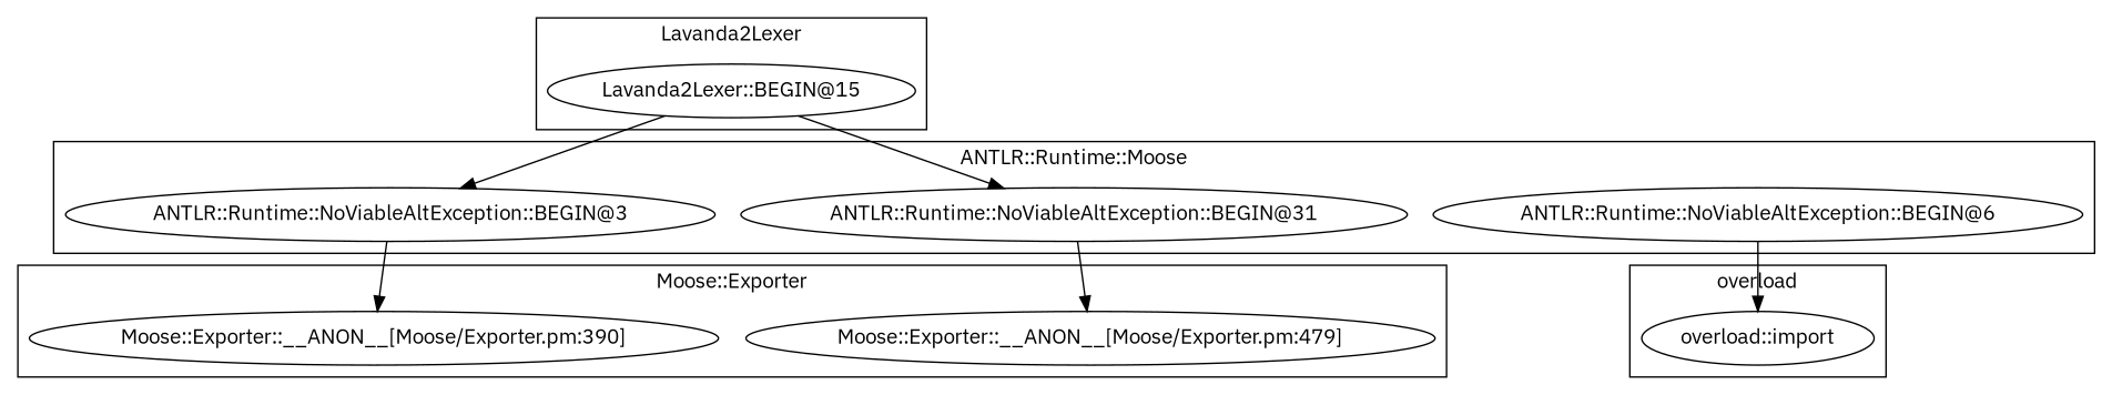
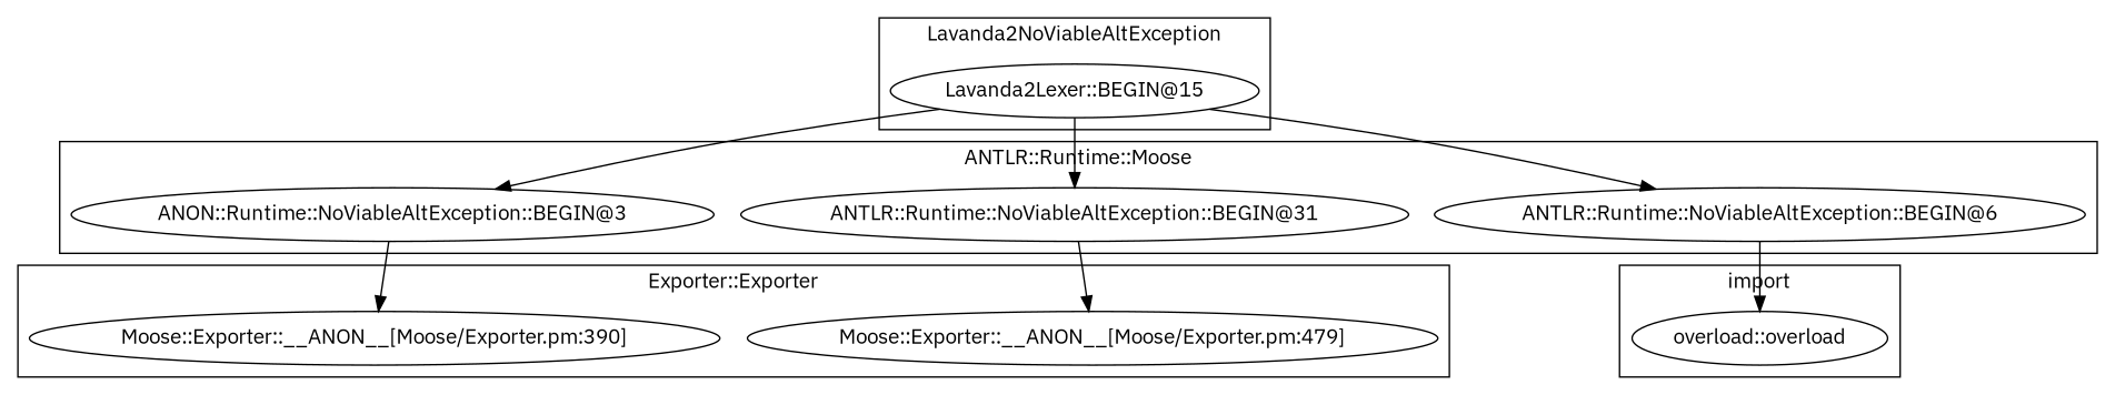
  digraph {
    fontname="IBM Plex Sans"
    node [fontname="IBM Plex Sans"]
    edge [fontname="IBM Plex Sans"]
-   "overload::import"
+   "overload::import" [label="overload::overload"]
    "Moose::Exporter::__ANON__[Moose/Exporter.pm:479]"
    "Moose::Exporter::__ANON__[Moose/Exporter.pm:390]"
    n4 [label="ANTLR::Runtime::NoViableAltException::BEGIN@31"]
-   "ANTLR::Runtime::NoViableAltException::BEGIN@3"
+   "ANTLR::Runtime::NoViableAltException::BEGIN@3" [label="ANON::Runtime::NoViableAltException::BEGIN@3"]
    "ANTLR::Runtime::NoViableAltException::BEGIN@6"
    n7 [label="Lavanda2Lexer::BEGIN@15"]
    subgraph cluster_1 {
-     label=overload
+     label=import
      "overload::import"
    }
    subgraph cluster_2 {
-     label="Moose::Exporter"
+     label="Exporter::Exporter"
      "Moose::Exporter::__ANON__[Moose/Exporter.pm:479]"
      "Moose::Exporter::__ANON__[Moose/Exporter.pm:390]"
    }
    subgraph cluster_3 {
      label="ANTLR::Runtime::Moose"
      n4
      "ANTLR::Runtime::NoViableAltException::BEGIN@3"
      "ANTLR::Runtime::NoViableAltException::BEGIN@6"
    }
    subgraph cluster_4 {
-     label=Lavanda2Lexer
+     label=Lavanda2NoViableAltException
      n7
    }
    n4 -> "Moose::Exporter::__ANON__[Moose/Exporter.pm:479]"
    "ANTLR::Runtime::NoViableAltException::BEGIN@3" -> "Moose::Exporter::__ANON__[Moose/Exporter.pm:390]"
    "ANTLR::Runtime::NoViableAltException::BEGIN@6" -> "overload::import"
    n7 -> n4
    n7 -> "ANTLR::Runtime::NoViableAltException::BEGIN@3"
+   n7 -> "ANTLR::Runtime::NoViableAltException::BEGIN@6"
  }
